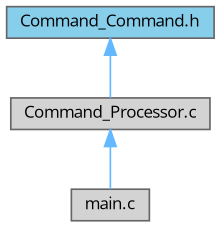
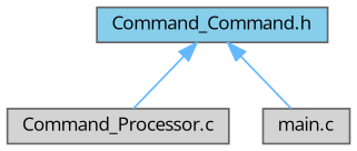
  digraph {
    fontname="Open Sans"
    node [color=grey40 fillcolor=lightgrey fontname="Open Sans" fontsize=10 shape=box style=filled]
    edge [color=steelblue1 dir=back fontname="Open Sans" fontsize=10 labelfontname=Helvetica labelfontsize=10 style=solid]
    n1 [color=gray40 fillcolor=skyblue fontcolor=black height=0.2 label="Command_Command.h" width=0.4]
    n2 [height=0.2 label="Command_Processor.c" width=0.4]
    n3 [height=0.2 label="main.c" width=0.4]
    n1 -> n2
-   n2 -> n3
+   n1 -> n3
  }
